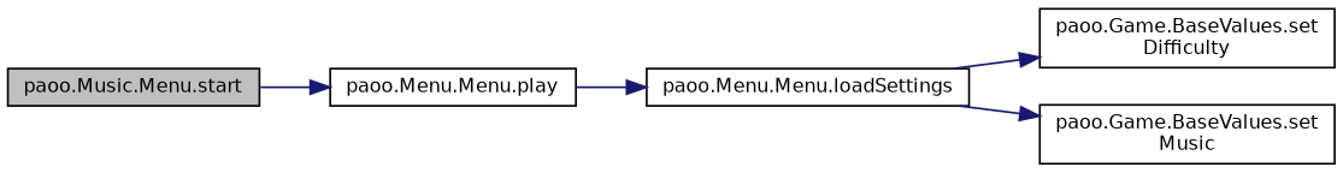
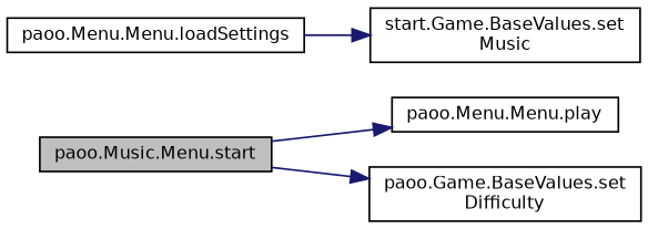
  digraph {
    rankdir=LR
    node [color=black fillcolor=white fontname=Helvetica fontsize=10 shape=record style=filled]
    edge [color=midnightblue fontname=Helvetica fontsize=10 labelfontname=Helvetica labelfontsize=10 style=solid]
    n1 [fillcolor=grey75 fontcolor=black height=0.2 label="paoo.Music.Menu.start" width=0.4]
    n2 [height=0.2 label="paoo.Menu.Menu.play" width=0.4]
    n3 [height=0.2 label="paoo.Menu.Menu.loadSettings" width=0.4]
    n4 [height=0.2 label="paoo.Game.BaseValues.set\lDifficulty" width=0.4]
-   n5 [height=0.2 label="paoo.Game.BaseValues.set\lMusic" width=0.4]
+   n5 [height=0.2 label="start.Game.BaseValues.set\lMusic" width=0.4]
    n1 -> n2
-   n2 -> n3
-   n3 -> n4
+   n1 -> n4
    n3 -> n5
  }
